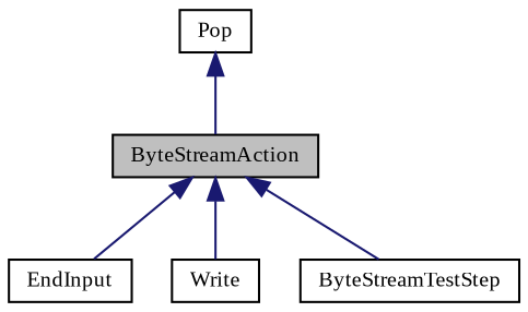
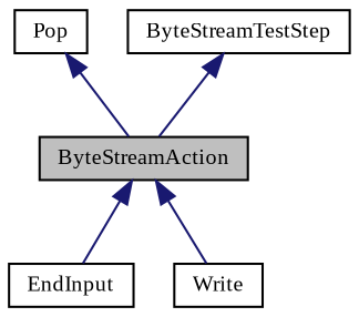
  digraph {
    fontname="Liberation Serif"
    node [color=black fillcolor=white fontname="Liberation Serif" fontsize=10 shape=record style=filled]
    edge [color=midnightblue dir=back fontname="Liberation Serif" fontsize=10 labelfontname=Helvetica labelfontsize=10 style=solid]
    n1 [fillcolor=grey75 fontcolor=black height=0.2 label=ByteStreamAction width=0.4]
    n2 [height=0.2 label=EndInput width=0.4]
    n3 [height=0.2 label=Write width=0.4]
    n4 [height=0.2 label=Pop width=0.4]
    n5 [height=0.2 label=ByteStreamTestStep width=0.4]
    n1 -> n2
    n1 -> n3
    n4 -> n1
-   n1 -> n5
+   n5 -> n1
  }
